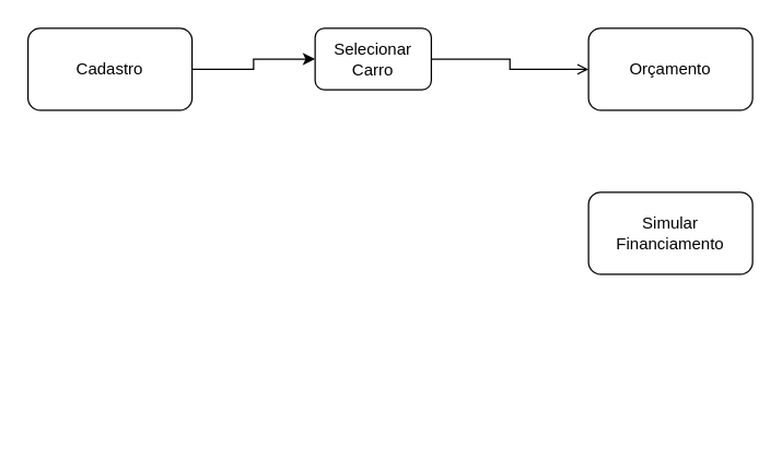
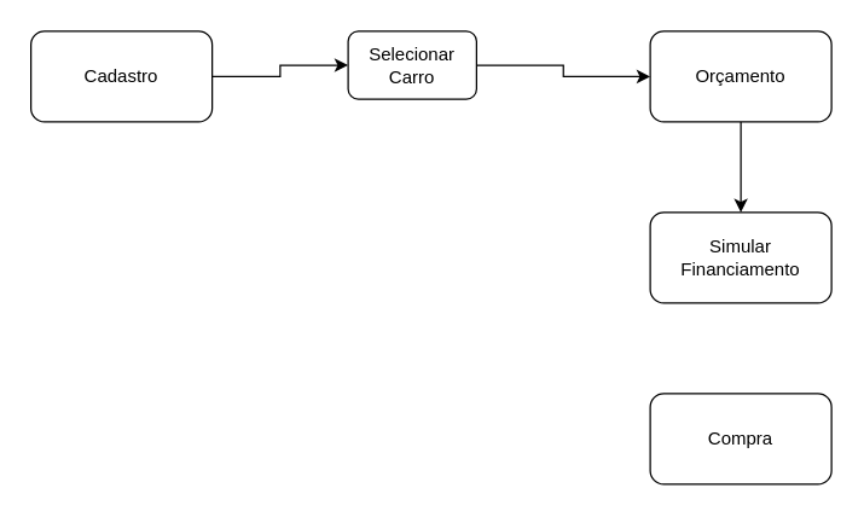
  <mxCell id="0" />
  <mxCell id="1" parent="0" />
  <mxCell id="2" style="edgeStyle=orthogonalEdgeStyle;rounded=0;orthogonalLoop=1;jettySize=auto;html=1;" edge="1" parent="1" source="3" target="7"><mxGeometry relative="1" as="geometry" /></mxCell>
  <mxCell id="3" value="Cadastro" style="rounded=1;whiteSpace=wrap;html=1;" vertex="1" parent="1"><mxGeometry x="20" y="20" width="120" height="60" as="geometry" /></mxCell>
+ <mxCell id="4" style="edgeStyle=orthogonalEdgeStyle;rounded=0;orthogonalLoop=1;jettySize=auto;html=1;" edge="1" parent="1" source="5" target="8"><mxGeometry relative="1" as="geometry" /></mxCell>
  <mxCell id="5" value="Orçamento" style="rounded=1;whiteSpace=wrap;html=1;" vertex="1" parent="1"><mxGeometry x="430" y="20" width="120" height="60" as="geometry" /></mxCell>
- <mxCell id="6" style="edgeStyle=orthogonalEdgeStyle;rounded=0;orthogonalLoop=1;jettySize=auto;html=1;endArrow=open;" edge="1" parent="1" source="7" target="5"><mxGeometry relative="1" as="geometry" /></mxCell>
+ <mxCell id="6" style="edgeStyle=orthogonalEdgeStyle;rounded=0;orthogonalLoop=1;jettySize=auto;html=1;" edge="1" parent="1" source="7" target="5"><mxGeometry relative="1" as="geometry" /></mxCell>
  <mxCell id="7" value="Selecionar Carro" style="rounded=1;whiteSpace=wrap;html=1;" vertex="1" parent="1"><mxGeometry x="230" y="20" width="85" height="45" as="geometry" /></mxCell>
  <mxCell id="8" value="Simular Financiamento" style="rounded=1;whiteSpace=wrap;html=1;" vertex="1" parent="1"><mxGeometry x="430" y="140" width="120" height="60" as="geometry" /></mxCell>
+ <mxCell id="9" value="Compra" style="rounded=1;whiteSpace=wrap;html=1;" vertex="1" parent="1"><mxGeometry x="430" y="260" width="120" height="60" as="geometry" /></mxCell>
